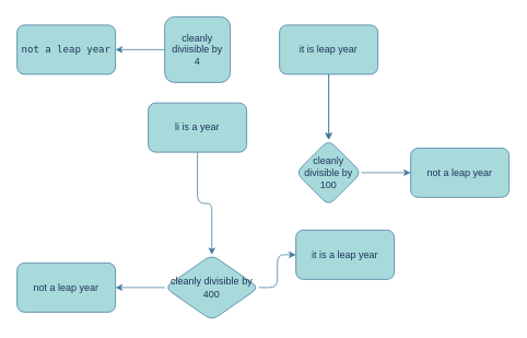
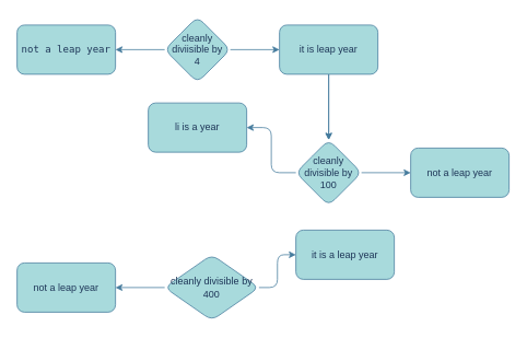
  <mxCell id="0" />
  <mxCell id="1" parent="0" />
  <mxCell id="2" value="" style="edgeStyle=orthogonalEdgeStyle;rounded=1;orthogonalLoop=1;jettySize=auto;html=1;labelBackgroundColor=none;strokeColor=#457B9D;fontColor=default;" edge="1" parent="1" source="4" target="8"><mxGeometry relative="1" as="geometry" /></mxCell>
- <mxCell id="4" value="cleanly diviisible by&lt;br&gt;4" style="whiteSpace=wrap;html=1;fillColor=#A8DADC;strokeColor=#457B9D;align=center;labelBackgroundColor=none;fontColor=#1D3557;rounded=1;" vertex="1" parent="1"><mxGeometry x="200" y="20" width="80" height="80" as="geometry" /></mxCell>
+ <mxCell id="3" value="" style="edgeStyle=orthogonalEdgeStyle;rounded=1;orthogonalLoop=1;jettySize=auto;html=1;labelBackgroundColor=none;strokeColor=#457B9D;fontColor=default;" edge="1" parent="1" source="4" target="11"><mxGeometry relative="1" as="geometry" /></mxCell>
+ <mxCell id="4" value="cleanly diviisible by&lt;br&gt;4" style="rhombus;whiteSpace=wrap;html=1;fillColor=#A8DADC;strokeColor=#457B9D;align=center;rounded=1;labelBackgroundColor=none;fontColor=#1D3557;" vertex="1" parent="1"><mxGeometry x="200" y="20" width="80" height="80" as="geometry" /></mxCell>
  <mxCell id="5" value="" style="edgeStyle=orthogonalEdgeStyle;rounded=1;orthogonalLoop=1;jettySize=auto;html=1;labelBackgroundColor=none;strokeColor=#457B9D;fontColor=default;" edge="1" parent="1" source="7" target="12"><mxGeometry relative="1" as="geometry" /></mxCell>
+ <mxCell id="6" value="" style="edgeStyle=orthogonalEdgeStyle;rounded=1;orthogonalLoop=1;jettySize=auto;html=1;labelBackgroundColor=none;strokeColor=#457B9D;fontColor=default;" edge="1" parent="1" source="7" target="14"><mxGeometry relative="1" as="geometry" /></mxCell>
  <mxCell id="7" value="cleanly divisible by 100" style="rhombus;whiteSpace=wrap;html=1;rounded=1;labelBackgroundColor=none;fillColor=#A8DADC;strokeColor=#457B9D;fontColor=#1D3557;" vertex="1" parent="1"><mxGeometry x="360" y="170" width="80" height="80" as="geometry" /></mxCell>
  <mxCell id="8" value="&lt;pre style=&quot;&quot;&gt;not a leap year&lt;/pre&gt;" style="whiteSpace=wrap;html=1;fillColor=#A8DADC;strokeColor=#457B9D;rounded=1;labelBackgroundColor=none;fontColor=#1D3557;" vertex="1" parent="1"><mxGeometry x="20" y="30" width="120" height="60" as="geometry" /></mxCell>
  <mxCell id="9" value="" style="edgeStyle=orthogonalEdgeStyle;rounded=1;orthogonalLoop=1;jettySize=auto;html=1;labelBackgroundColor=none;strokeColor=#457B9D;fontColor=default;" edge="1" parent="1" source="11" target="7"><mxGeometry relative="1" as="geometry" /></mxCell>
  <mxCell id="10" style="edgeStyle=orthogonalEdgeStyle;rounded=1;orthogonalLoop=1;jettySize=auto;html=1;labelBackgroundColor=none;strokeColor=#457B9D;fontColor=default;" edge="1" parent="1" source="11" target="7"><mxGeometry relative="1" as="geometry" /></mxCell>
  <mxCell id="11" value="it is leap year" style="whiteSpace=wrap;html=1;fillColor=#A8DADC;strokeColor=#457B9D;rounded=1;labelBackgroundColor=none;fontColor=#1D3557;" vertex="1" parent="1"><mxGeometry x="340" y="30" width="120" height="60" as="geometry" /></mxCell>
  <mxCell id="12" value="not a leap year" style="whiteSpace=wrap;html=1;rounded=1;labelBackgroundColor=none;fillColor=#A8DADC;strokeColor=#457B9D;fontColor=#1D3557;" vertex="1" parent="1"><mxGeometry x="500" y="180" width="120" height="60" as="geometry" /></mxCell>
- <mxCell id="13" value="" style="edgeStyle=orthogonalEdgeStyle;rounded=1;orthogonalLoop=1;jettySize=auto;html=1;labelBackgroundColor=none;strokeColor=#457B9D;fontColor=default;" edge="1" parent="1" source="14" target="17"><mxGeometry relative="1" as="geometry" /></mxCell>
  <mxCell id="14" value="li is a year" style="whiteSpace=wrap;html=1;rounded=1;labelBackgroundColor=none;fillColor=#A8DADC;strokeColor=#457B9D;fontColor=#1D3557;" vertex="1" parent="1"><mxGeometry x="180" y="125" width="120" height="60" as="geometry" /></mxCell>
  <mxCell id="15" value="" style="edgeStyle=orthogonalEdgeStyle;rounded=1;orthogonalLoop=1;jettySize=auto;html=1;labelBackgroundColor=none;strokeColor=#457B9D;fontColor=default;" edge="1" parent="1" source="17" target="18"><mxGeometry relative="1" as="geometry" /></mxCell>
  <mxCell id="16" value="" style="edgeStyle=orthogonalEdgeStyle;rounded=1;orthogonalLoop=1;jettySize=auto;html=1;labelBackgroundColor=none;strokeColor=#457B9D;fontColor=default;" edge="1" parent="1" source="17" target="19"><mxGeometry relative="1" as="geometry" /></mxCell>
  <mxCell id="17" value="cleanly divisible by 400" style="rhombus;whiteSpace=wrap;html=1;rounded=1;labelBackgroundColor=none;fillColor=#A8DADC;strokeColor=#457B9D;fontColor=#1D3557;" vertex="1" parent="1"><mxGeometry x="200" y="310" width="115" height="80" as="geometry" /></mxCell>
  <mxCell id="18" value="not a leap year" style="whiteSpace=wrap;html=1;rounded=1;labelBackgroundColor=none;fillColor=#A8DADC;strokeColor=#457B9D;fontColor=#1D3557;" vertex="1" parent="1"><mxGeometry x="20" y="320" width="120" height="60" as="geometry" /></mxCell>
  <mxCell id="19" value="it is a leap year" style="whiteSpace=wrap;html=1;rounded=1;labelBackgroundColor=none;fillColor=#A8DADC;strokeColor=#457B9D;fontColor=#1D3557;" vertex="1" parent="1"><mxGeometry x="360" y="280" width="120" height="60" as="geometry" /></mxCell>
